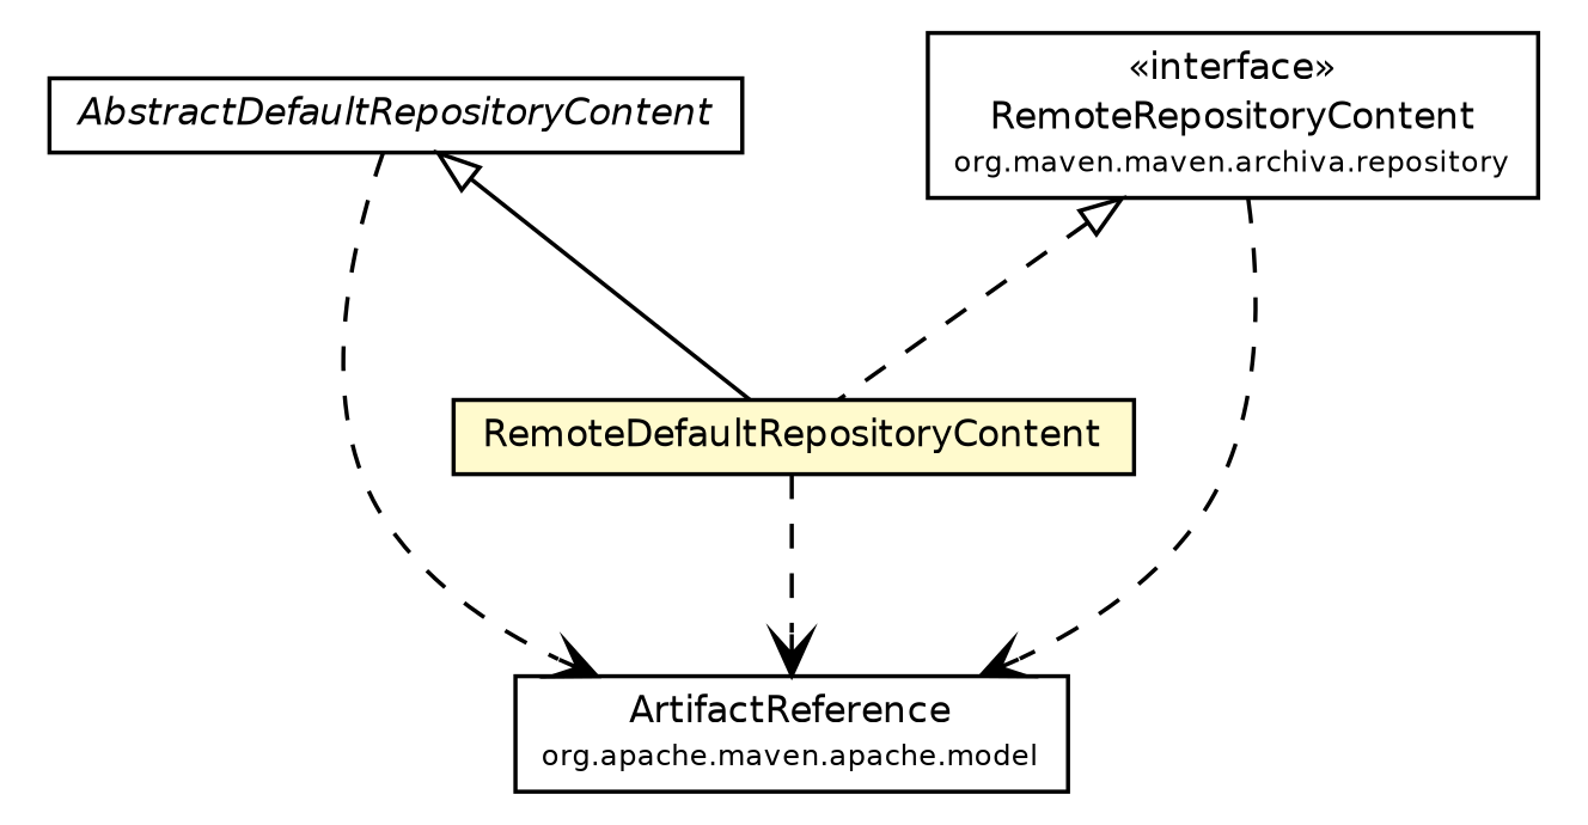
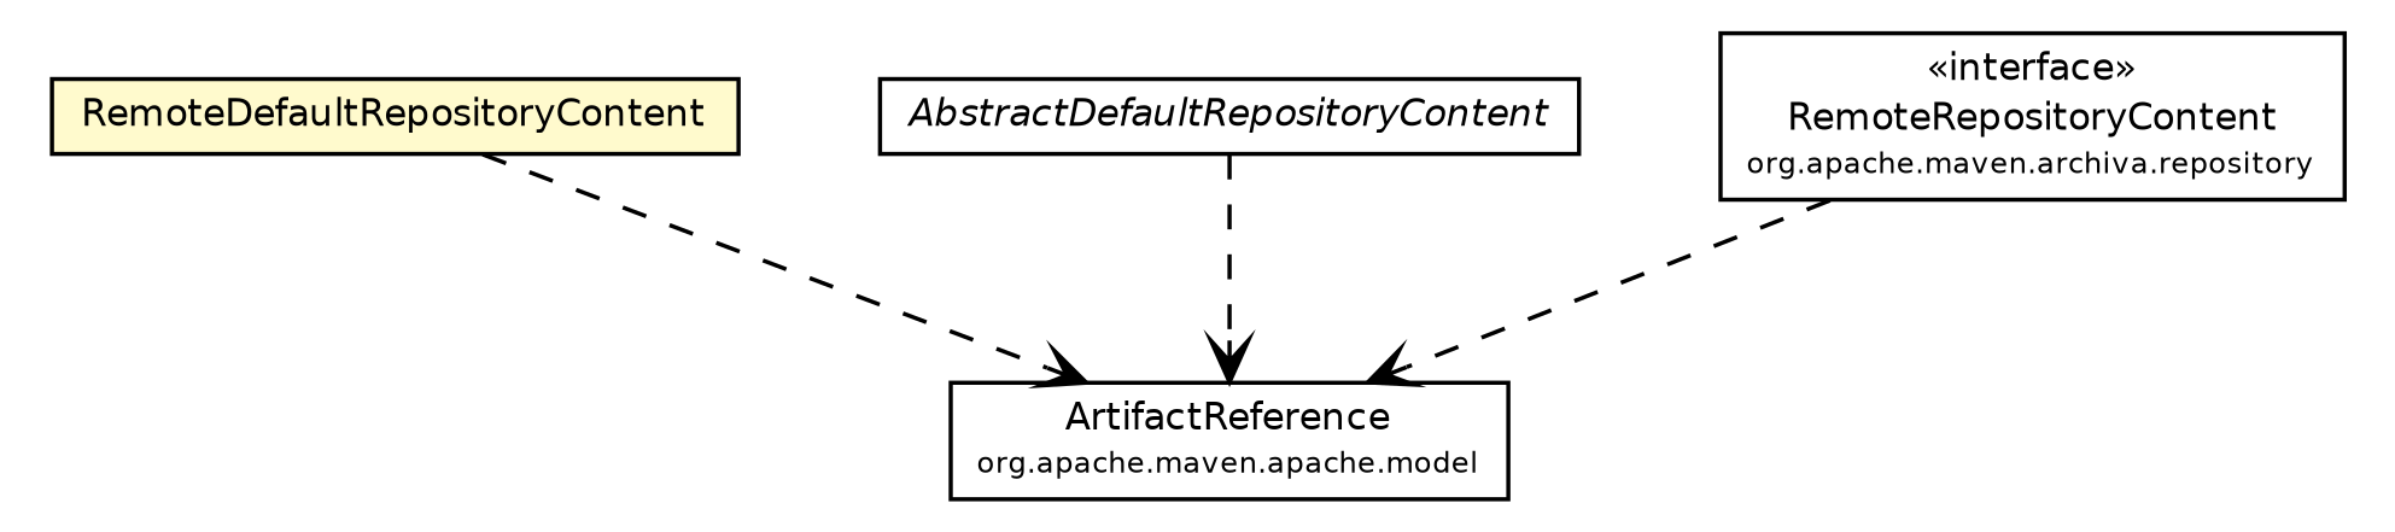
  digraph {
    node [fontcolor=black fontname=Helvetica fontsize=9.0 shape=plaintext]
    edge [arrowhead=open color=black fontcolor=black fontname=Helvetica fontsize=10.0 headport=p labelfontname=Helvetica labelfontsize=10 style=dashed tailport=p]
    n1 [label=<<table border="0" cellborder="1" cellspacing="0" cellpadding="2" port="p" bgcolor="lemonChiffon" href="./RemoteDefaultRepositoryContent.html"> 		<tr><td><table border="0" cellspacing="0" cellpadding="1"> 			<tr><td> RemoteDefaultRepositoryContent </td></tr> 		</table></td></tr> 		</table>>]
    n2 [label=<<table border="0" cellborder="1" cellspacing="0" cellpadding="2" port="p" href="http://java.sun.com/j2se/1.4.2/docs/api/org/apache/maven/archiva/model/ArtifactReference.html"> 		<tr><td><table border="0" cellspacing="0" cellpadding="1"> 			<tr><td> ArtifactReference </td></tr> 			<tr><td><font point-size="7.0"> org.apache.maven.apache.model </font></td></tr> 		</table></td></tr> 		</table>>]
    n3 [label=<<table border="0" cellborder="1" cellspacing="0" cellpadding="2" port="p" href="./AbstractDefaultRepositoryContent.html"> 		<tr><td><table border="0" cellspacing="0" cellpadding="1"> 			<tr><td><font face="Helvetica-Oblique"> AbstractDefaultRepositoryContent </font></td></tr> 		</table></td></tr> 		</table>>]
-   n4 [label=<<table border="0" cellborder="1" cellspacing="0" cellpadding="2" port="p" href="../RemoteRepositoryContent.html"> 		<tr><td><table border="0" cellspacing="0" cellpadding="1"> 			<tr><td> &laquo;interface&raquo; </td></tr> 			<tr><td> RemoteRepositoryContent </td></tr> 			<tr><td><font point-size="7.0"> org.maven.maven.archiva.repository </font></td></tr> 		</table></td></tr> 		</table>>]
+   n4 [label=<<table border="0" cellborder="1" cellspacing="0" cellpadding="2" port="p" href="../RemoteRepositoryContent.html"> 		<tr><td><table border="0" cellspacing="0" cellpadding="1"> 			<tr><td> &laquo;interface&raquo; </td></tr> 			<tr><td> RemoteRepositoryContent </td></tr> 			<tr><td><font point-size="7.0"> org.apache.maven.archiva.repository </font></td></tr> 		</table></td></tr> 		</table>>]
    n1 -> n2
-   n3 -> n1 [arrowtail=empty dir=back fontsize=10 arrowhead="" color="" fontcolor="" style=""]
    n3 -> n2
-   n4 -> n1 [arrowtail=empty dir=back fontsize=10 arrowhead="" color="" fontcolor=""]
    n4 -> n2
  }
